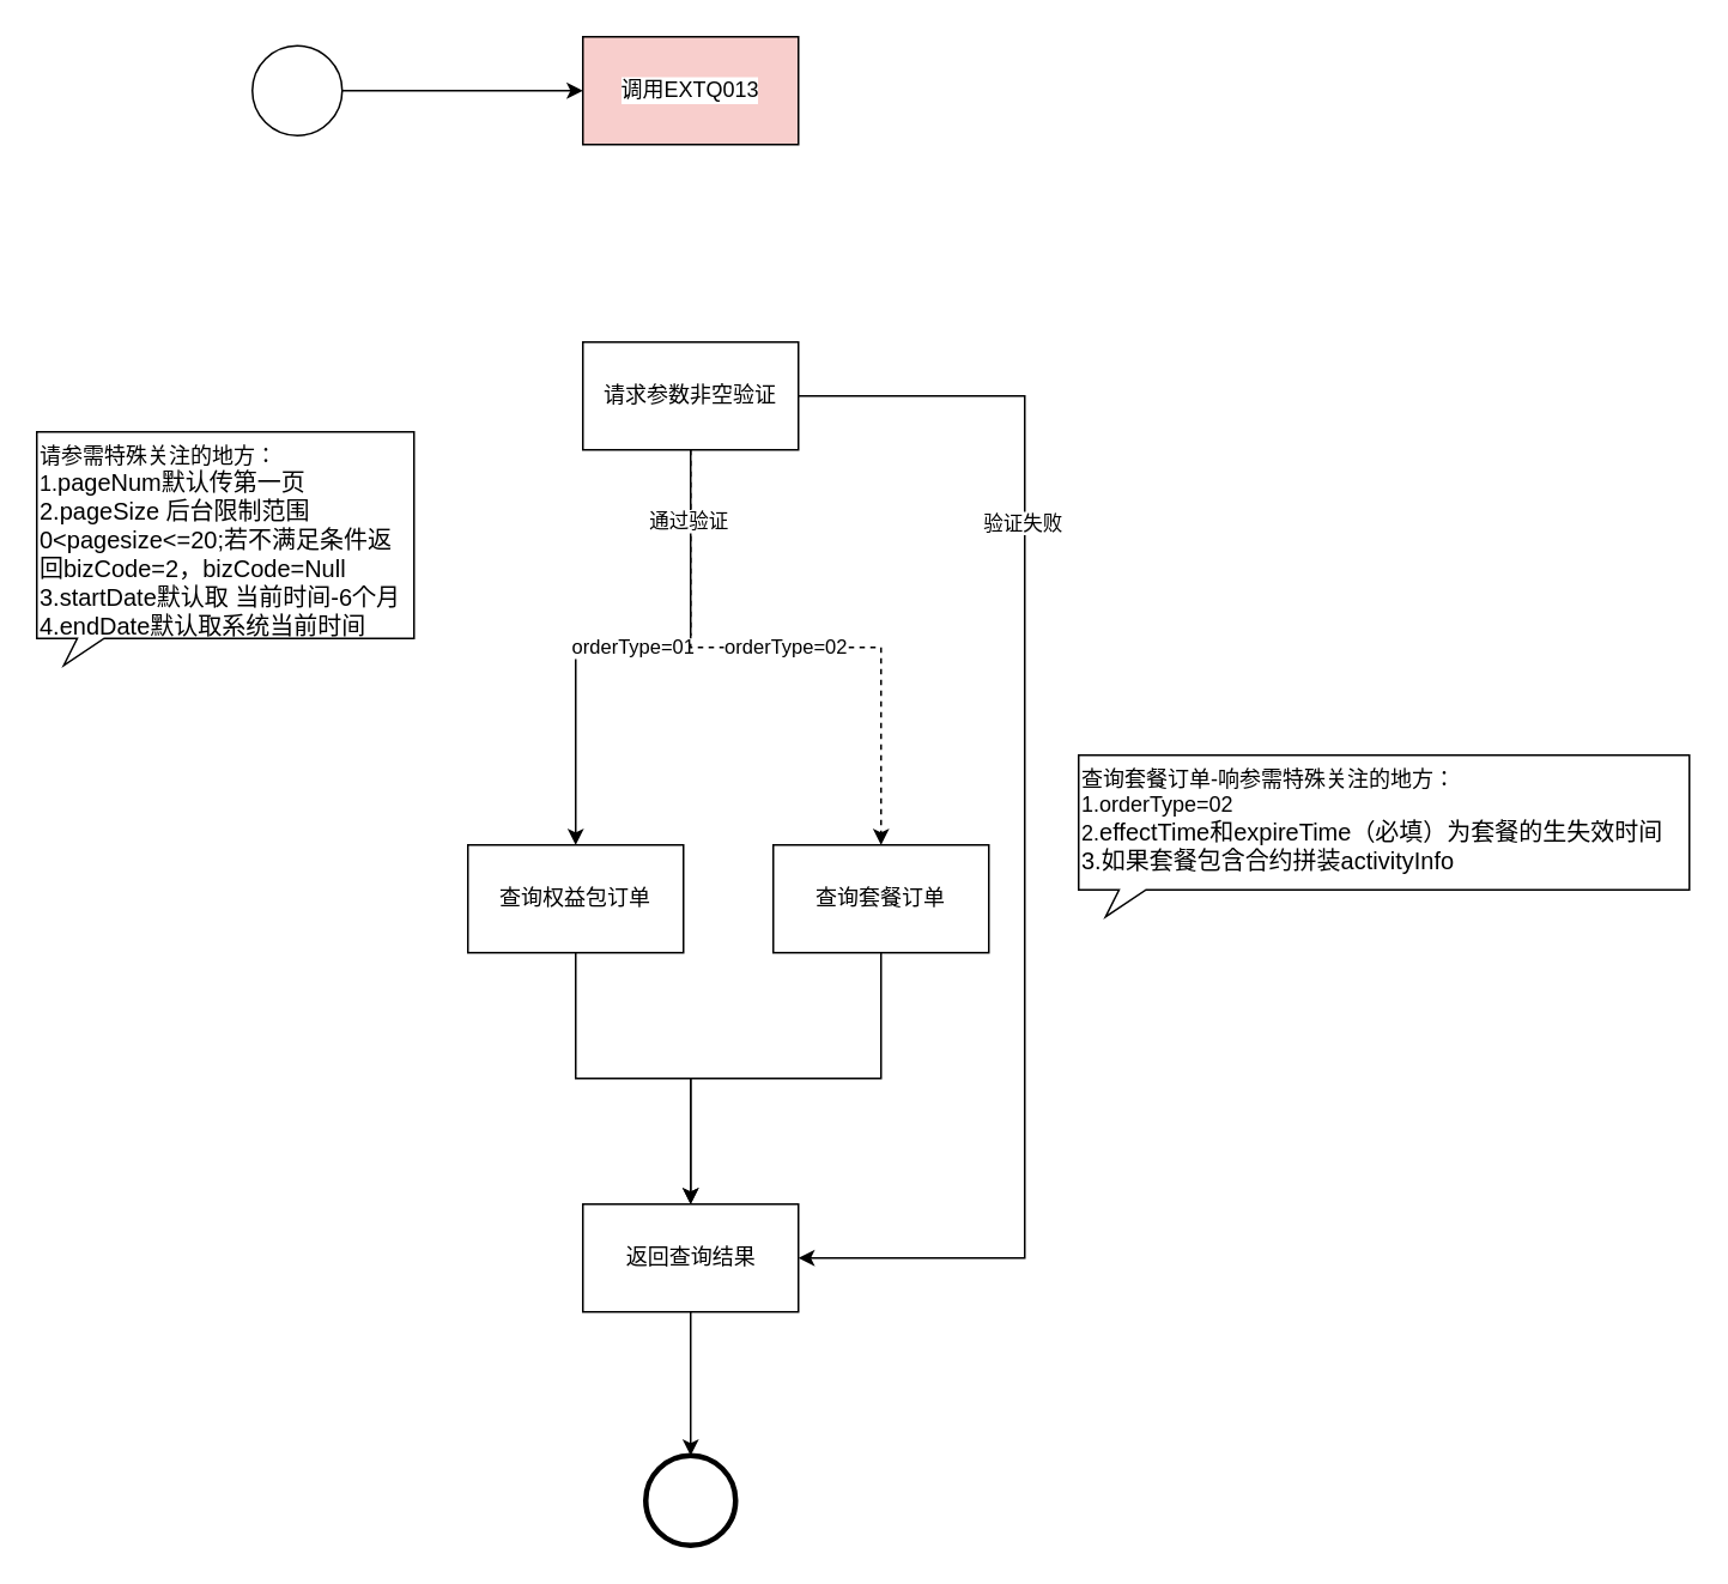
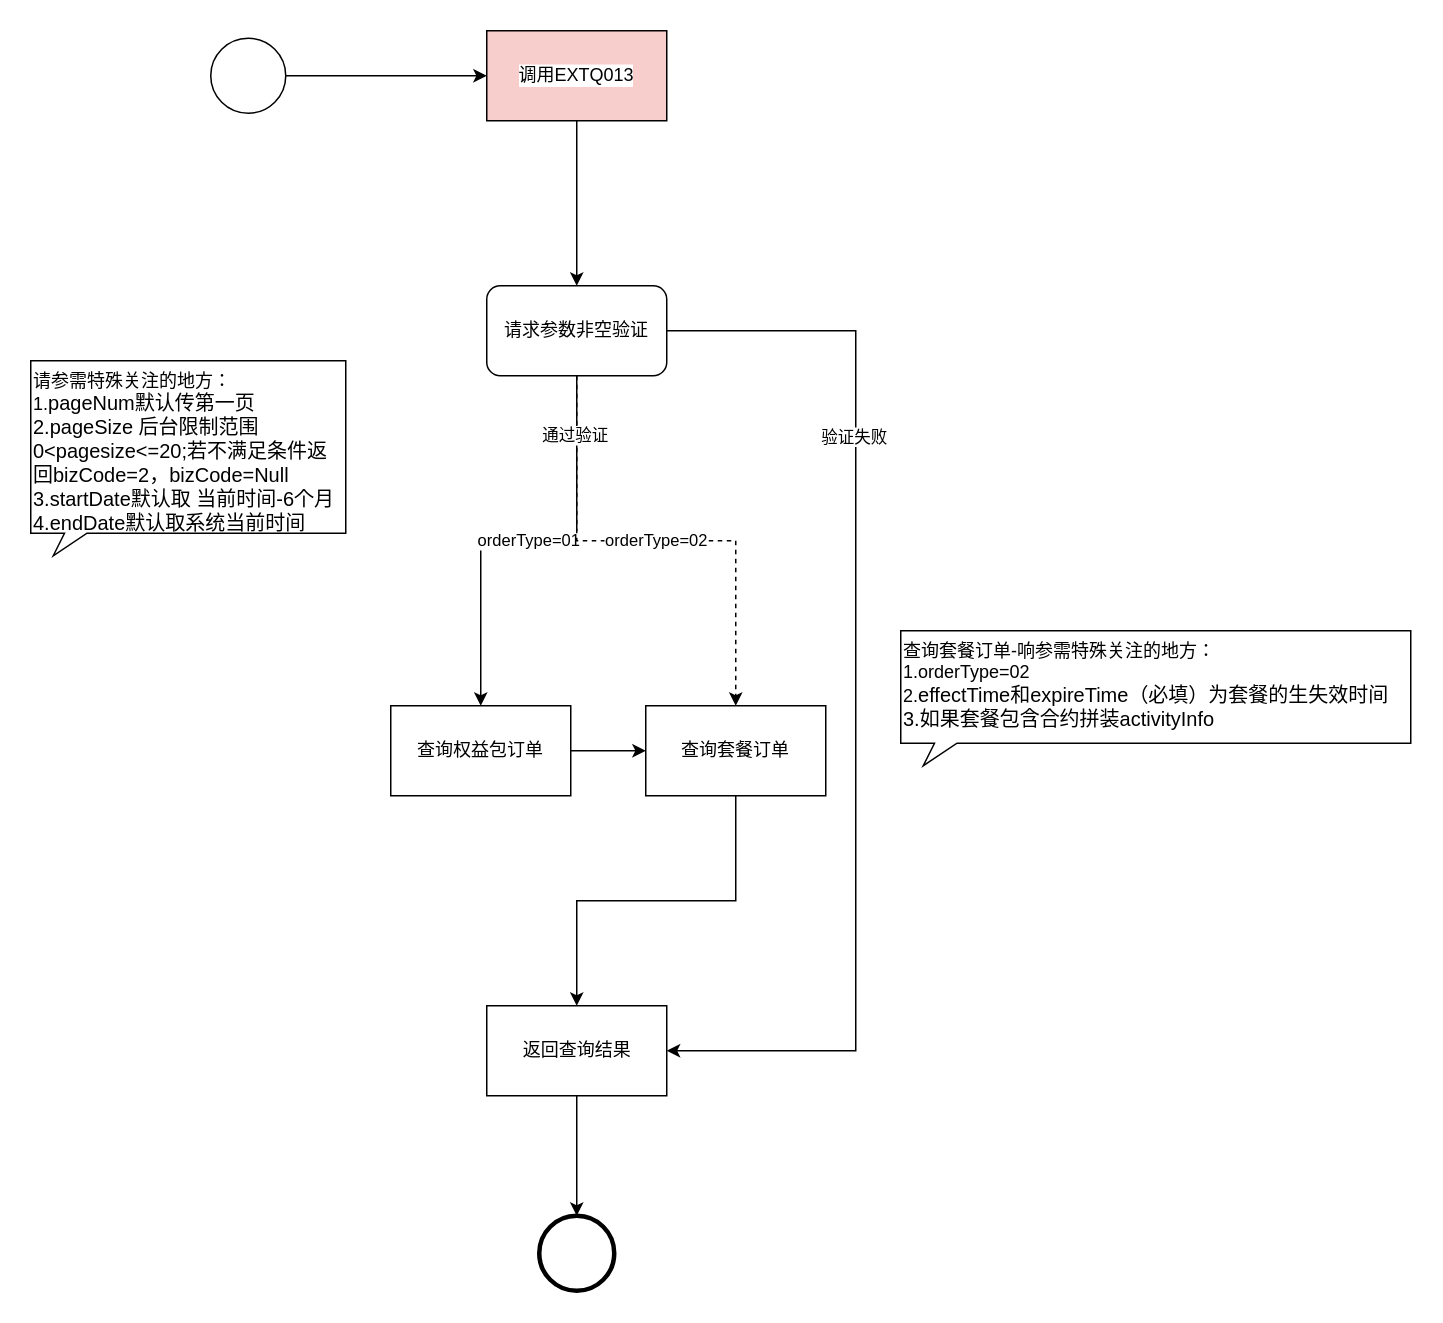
  <mxCell id="0" />
  <mxCell id="1" parent="0" />
  <mxCell id="2" value="" style="shape=mxgraph.bpmn.shape;html=1;verticalLabelPosition=bottom;labelBackgroundColor=#ffffff;verticalAlign=top;align=center;perimeter=ellipsePerimeter;outlineConnect=0;outline=end;symbol=general;" vertex="1" parent="1"><mxGeometry x="359" y="810" width="50" height="50" as="geometry" /></mxCell>
- <mxCell id="3" style="edgeStyle=orthogonalEdgeStyle;rounded=0;orthogonalLoop=1;jettySize=auto;html=1;labelBackgroundColor=#ffffff;fontColor=#000000;" edge="1" parent="1" source="4" target="20"><mxGeometry relative="1" as="geometry" /></mxCell>
+ <mxCell id="3" style="edgeStyle=orthogonalEdgeStyle;rounded=0;orthogonalLoop=1;jettySize=auto;html=1;labelBackgroundColor=#ffffff;fontColor=#000000;" edge="1" parent="1" source="4" target="6"><mxGeometry relative="1" as="geometry" /></mxCell>
  <mxCell id="4" value="查询权益包订单&lt;div style=&quot;text-align: justify&quot;&gt;&lt;/div&gt;" style="whiteSpace=wrap;html=1;verticalAlign=middle;labelBackgroundColor=#ffffff;align=center;labelPosition=center;verticalLabelPosition=middle;" vertex="1" parent="1"><mxGeometry x="260" y="470" width="120" height="60" as="geometry" /></mxCell>
  <mxCell id="5" style="edgeStyle=orthogonalEdgeStyle;rounded=0;orthogonalLoop=1;jettySize=auto;html=1;labelBackgroundColor=#ffffff;fontColor=#000000;" edge="1" parent="1" source="6" target="20"><mxGeometry relative="1" as="geometry" /></mxCell>
  <mxCell id="6" value="查询套餐订单&lt;div style=&quot;text-align: justify&quot;&gt;&lt;/div&gt;" style="whiteSpace=wrap;html=1;verticalAlign=middle;labelBackgroundColor=#ffffff;align=center;labelPosition=center;verticalLabelPosition=middle;" vertex="1" parent="1"><mxGeometry x="430" y="470" width="120" height="60" as="geometry" /></mxCell>
  <mxCell id="7" value="" style="edgeStyle=orthogonalEdgeStyle;rounded=0;orthogonalLoop=1;jettySize=auto;html=1;" edge="1" parent="1" source="8" target="10"><mxGeometry relative="1" as="geometry" /></mxCell>
  <mxCell id="8" value="" style="shape=mxgraph.bpmn.shape;html=1;verticalLabelPosition=bottom;labelBackgroundColor=#ffffff;verticalAlign=top;align=center;perimeter=ellipsePerimeter;outlineConnect=0;outline=standard;symbol=general;" vertex="1" parent="1"><mxGeometry x="140" y="25" width="50" height="50" as="geometry" /></mxCell>
+ <mxCell id="9" style="edgeStyle=orthogonalEdgeStyle;rounded=0;orthogonalLoop=1;jettySize=auto;html=1;labelBackgroundColor=#ffffff;fontColor=#000000;" edge="1" parent="1" source="10" target="16"><mxGeometry relative="1" as="geometry" /></mxCell>
  <mxCell id="10" value="调用EXTQ013" style="whiteSpace=wrap;html=1;verticalAlign=middle;labelBackgroundColor=#ffffff;fillColor=#f8cecc;" vertex="1" parent="1"><mxGeometry x="324" y="20" width="120" height="60" as="geometry" /></mxCell>
  <mxCell id="11" value="orderType=01" style="edgeStyle=orthogonalEdgeStyle;rounded=0;orthogonalLoop=1;jettySize=auto;html=1;labelBackgroundColor=#ffffff;fontColor=#000000;" edge="1" parent="1" source="16" target="4"><mxGeometry relative="1" as="geometry" /></mxCell>
  <mxCell id="12" value="orderType=02" style="edgeStyle=orthogonalEdgeStyle;rounded=0;orthogonalLoop=1;jettySize=auto;html=1;labelBackgroundColor=#ffffff;fontColor=#000000;dashed=1;" edge="1" parent="1" source="16" target="6"><mxGeometry relative="1" as="geometry" /></mxCell>
  <mxCell id="13" value="通过验证" style="edgeLabel;html=1;align=center;verticalAlign=middle;resizable=0;points=[];fontColor=#000000;" vertex="1" connectable="0" parent="12"><mxGeometry x="-0.761" y="-2" relative="1" as="geometry"><mxPoint as="offset" /></mxGeometry></mxCell>
  <mxCell id="14" style="edgeStyle=orthogonalEdgeStyle;rounded=0;orthogonalLoop=1;jettySize=auto;html=1;labelBackgroundColor=#ffffff;fontColor=#000000;" edge="1" parent="1" source="16" target="20"><mxGeometry relative="1" as="geometry"><mxPoint x="590" y="240" as="targetPoint" /><Array as="points"><mxPoint x="570" y="220" /><mxPoint x="570" y="700" /></Array></mxGeometry></mxCell>
  <mxCell id="15" value="验证失败" style="edgeLabel;html=1;align=center;verticalAlign=middle;resizable=0;points=[];fontColor=#000000;" vertex="1" connectable="0" parent="14"><mxGeometry x="-0.355" y="-2" relative="1" as="geometry"><mxPoint y="-40" as="offset" /></mxGeometry></mxCell>
- <mxCell id="16" value="请求参数非空验证" style="whiteSpace=wrap;html=1;verticalAlign=middle;labelBackgroundColor=#ffffff;" vertex="1" parent="1"><mxGeometry x="324" y="190" width="120" height="60" as="geometry" /></mxCell>
+ <mxCell id="16" value="请求参数非空验证" style="whiteSpace=wrap;html=1;verticalAlign=middle;labelBackgroundColor=#ffffff;rounded=1;" vertex="1" parent="1"><mxGeometry x="324" y="190" width="120" height="60" as="geometry" /></mxCell>
  <mxCell id="17" value="请参需特殊关注的地方：&lt;br&gt;1.&lt;span lang=&quot;EN-US&quot; style=&quot;font-size: 10pt ; font-family: &amp;#34;calibri&amp;#34; , sans-serif&quot;&gt;pageNum默认传第一页&lt;br&gt;2.pageSize 后台限制范围0&amp;lt;pagesize&amp;lt;=20;若不满足条件返回&lt;span lang=&quot;EN-US&quot; style=&quot;font-size: 10.0pt ; font-family: &amp;#34;calibri&amp;#34; , sans-serif&quot;&gt;bizCode=2，&lt;/span&gt;&lt;span lang=&quot;EN-US&quot; style=&quot;font-size: 10.0pt ; font-family: &amp;#34;calibri&amp;#34; , sans-serif&quot;&gt;bizCode=Null&lt;br&gt;&lt;/span&gt;3.startDate默认取 当前时间-6个月&lt;br&gt;4.endDate默认取系统当前时间&lt;br&gt;&lt;/span&gt;&lt;div style=&quot;text-align: justify&quot;&gt;&lt;/div&gt;" style="whiteSpace=wrap;html=1;shape=mxgraph.basic.rectCallout;dx=30;dy=15;boundedLbl=1;fontColor=#000000;align=left;verticalAlign=top;" vertex="1" parent="1"><mxGeometry x="20" y="240" width="210" height="130" as="geometry" /></mxCell>
  <mxCell id="18" value="查询套餐订单-响参需特殊关注的地方：&lt;br&gt;1.orderType=02&lt;br&gt;2.&lt;span lang=&quot;EN-US&quot; style=&quot;font-size: 10pt ; font-family: &amp;#34;calibri&amp;#34; , sans-serif&quot;&gt;effectTime和&lt;/span&gt;&lt;span lang=&quot;EN-US&quot; style=&quot;font-size: 10pt ; font-family: &amp;#34;calibri&amp;#34; , sans-serif&quot;&gt;expireTime（必填）为套餐的生失效时间&lt;br&gt;3.如果套餐包含合约拼装&lt;span lang=&quot;EN-US&quot; style=&quot;font-size: 10pt ; font-family: &amp;#34;calibri&amp;#34; , sans-serif&quot;&gt;activityInfo&lt;/span&gt;&lt;br&gt;&lt;/span&gt;" style="whiteSpace=wrap;html=1;shape=mxgraph.basic.rectCallout;dx=30;dy=15;boundedLbl=1;fontColor=#000000;verticalAlign=top;align=left;" vertex="1" parent="1"><mxGeometry x="600" y="420" width="340" height="90" as="geometry" /></mxCell>
  <mxCell id="19" style="edgeStyle=orthogonalEdgeStyle;rounded=0;orthogonalLoop=1;jettySize=auto;html=1;labelBackgroundColor=#ffffff;fontColor=#000000;" edge="1" parent="1" source="20" target="2"><mxGeometry relative="1" as="geometry" /></mxCell>
  <mxCell id="20" value="返回查询结果" style="verticalLabelPosition=middle;verticalAlign=middle;html=1;shape=mxgraph.basic.rect;fillColor2=none;strokeWidth=1;size=20;indent=5;fontColor=#000000;align=center;labelPosition=center;" vertex="1" parent="1"><mxGeometry x="324" y="670" width="120" height="60" as="geometry" /></mxCell>
